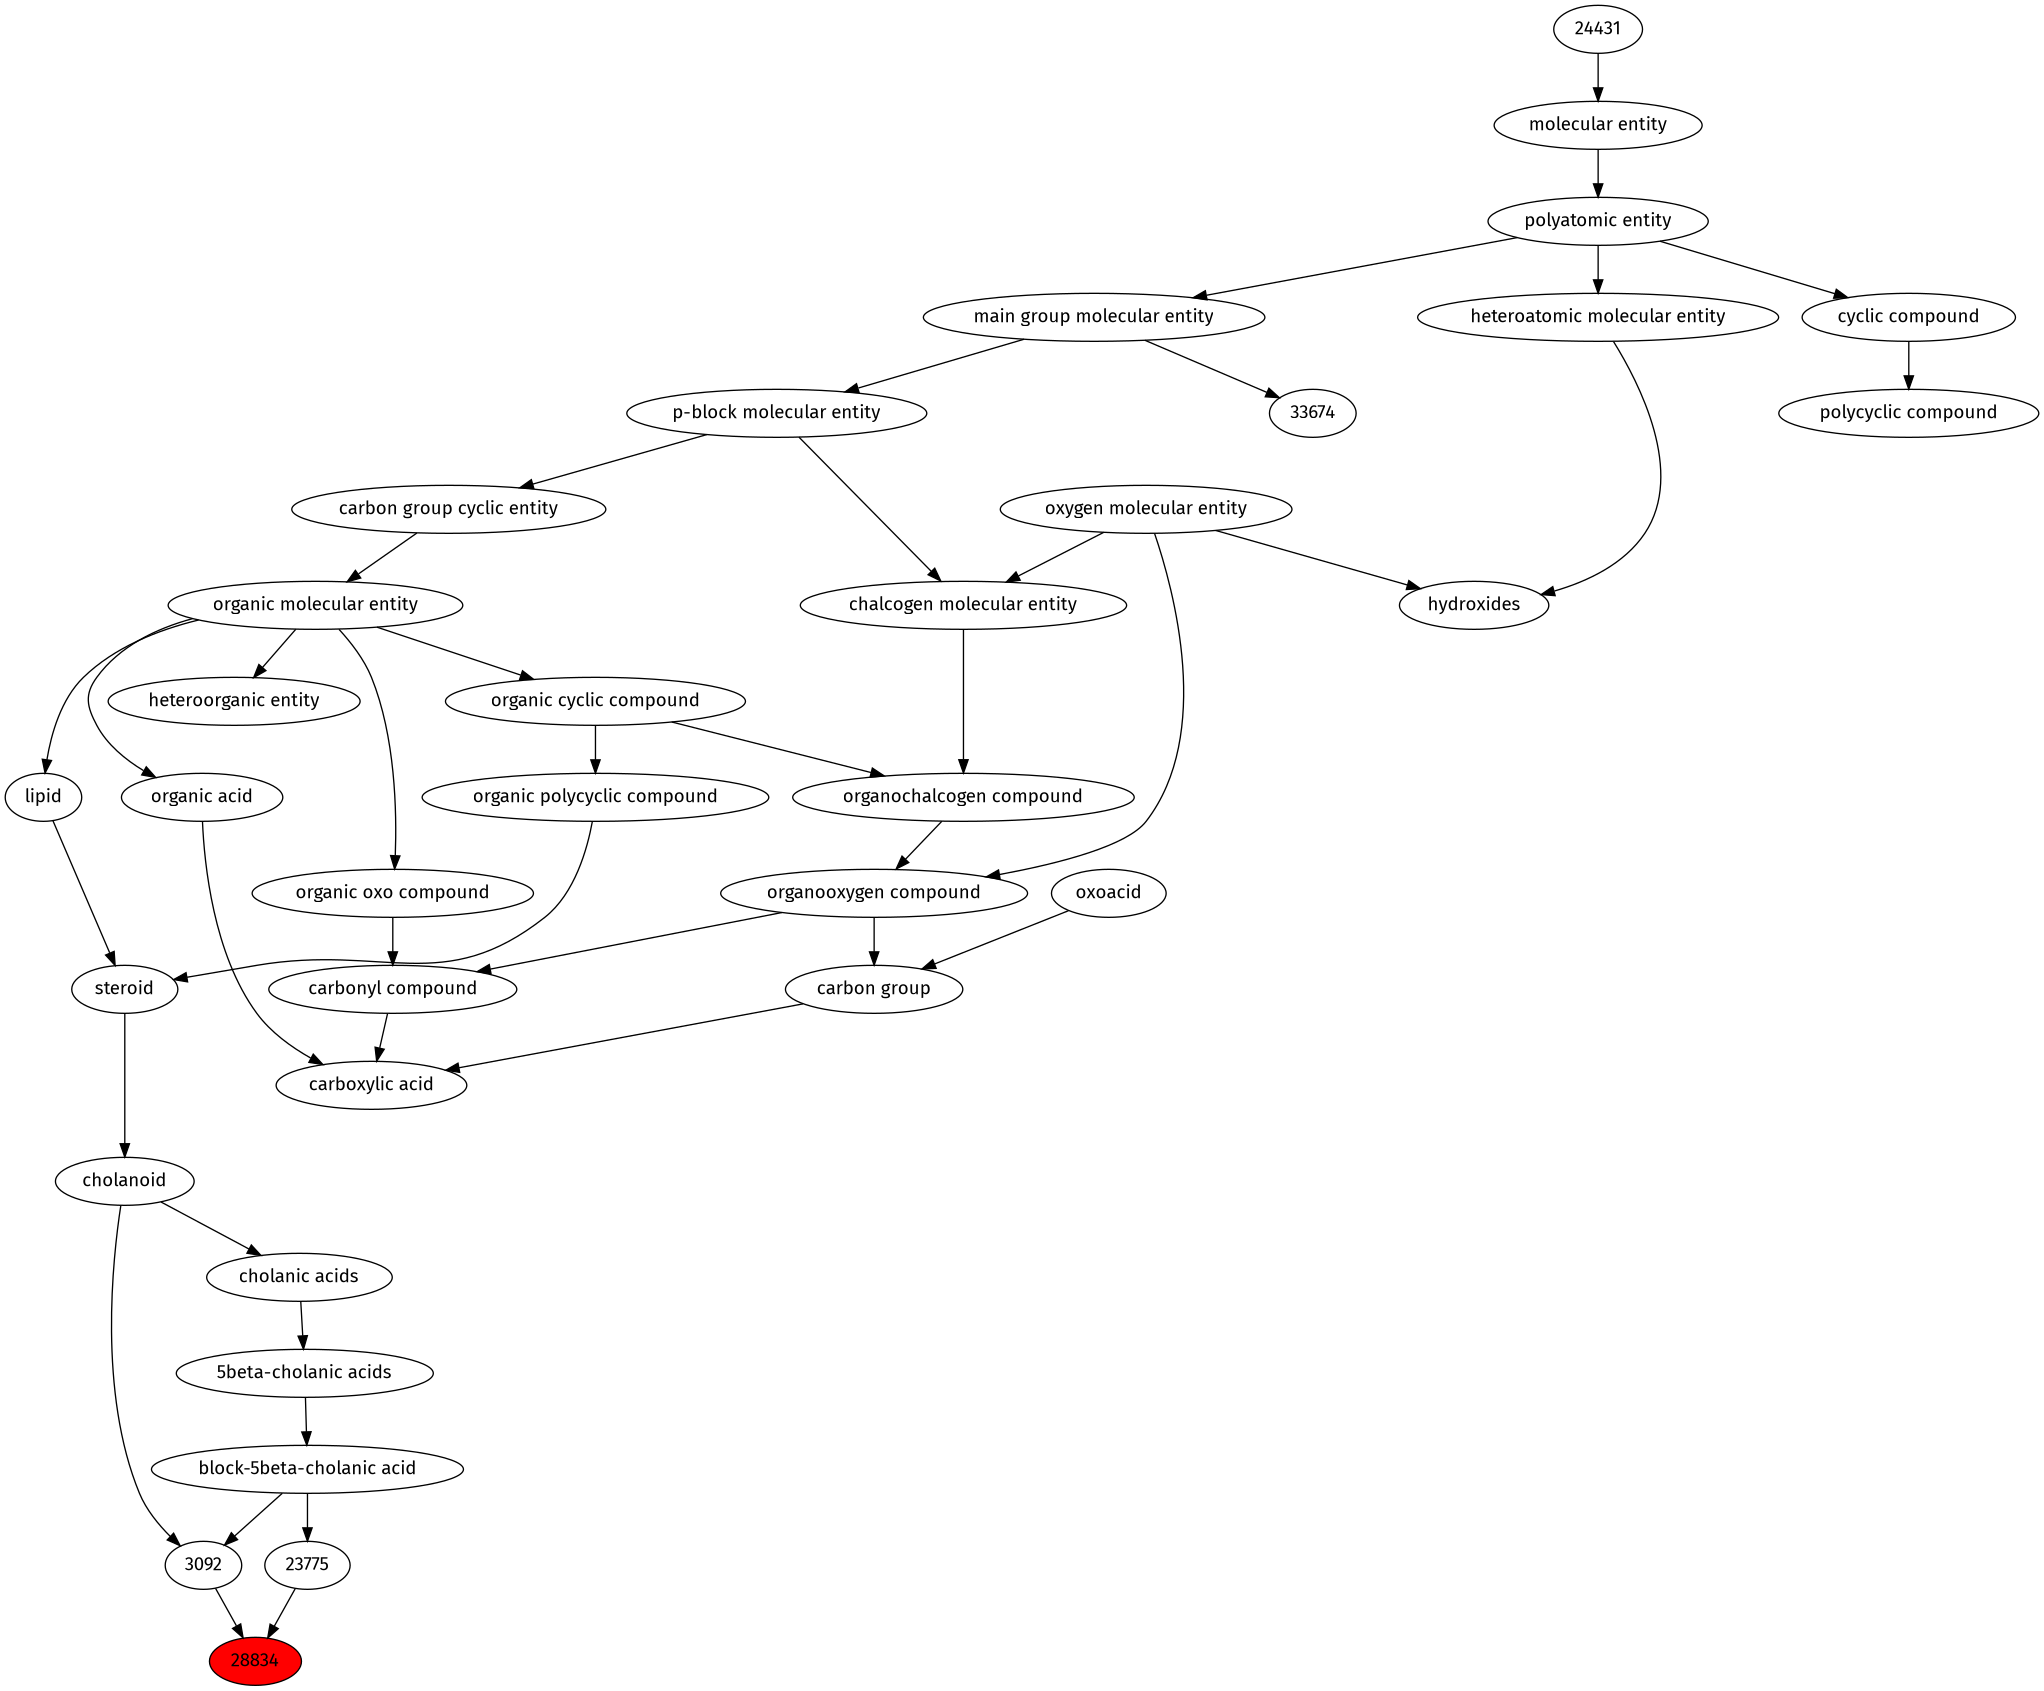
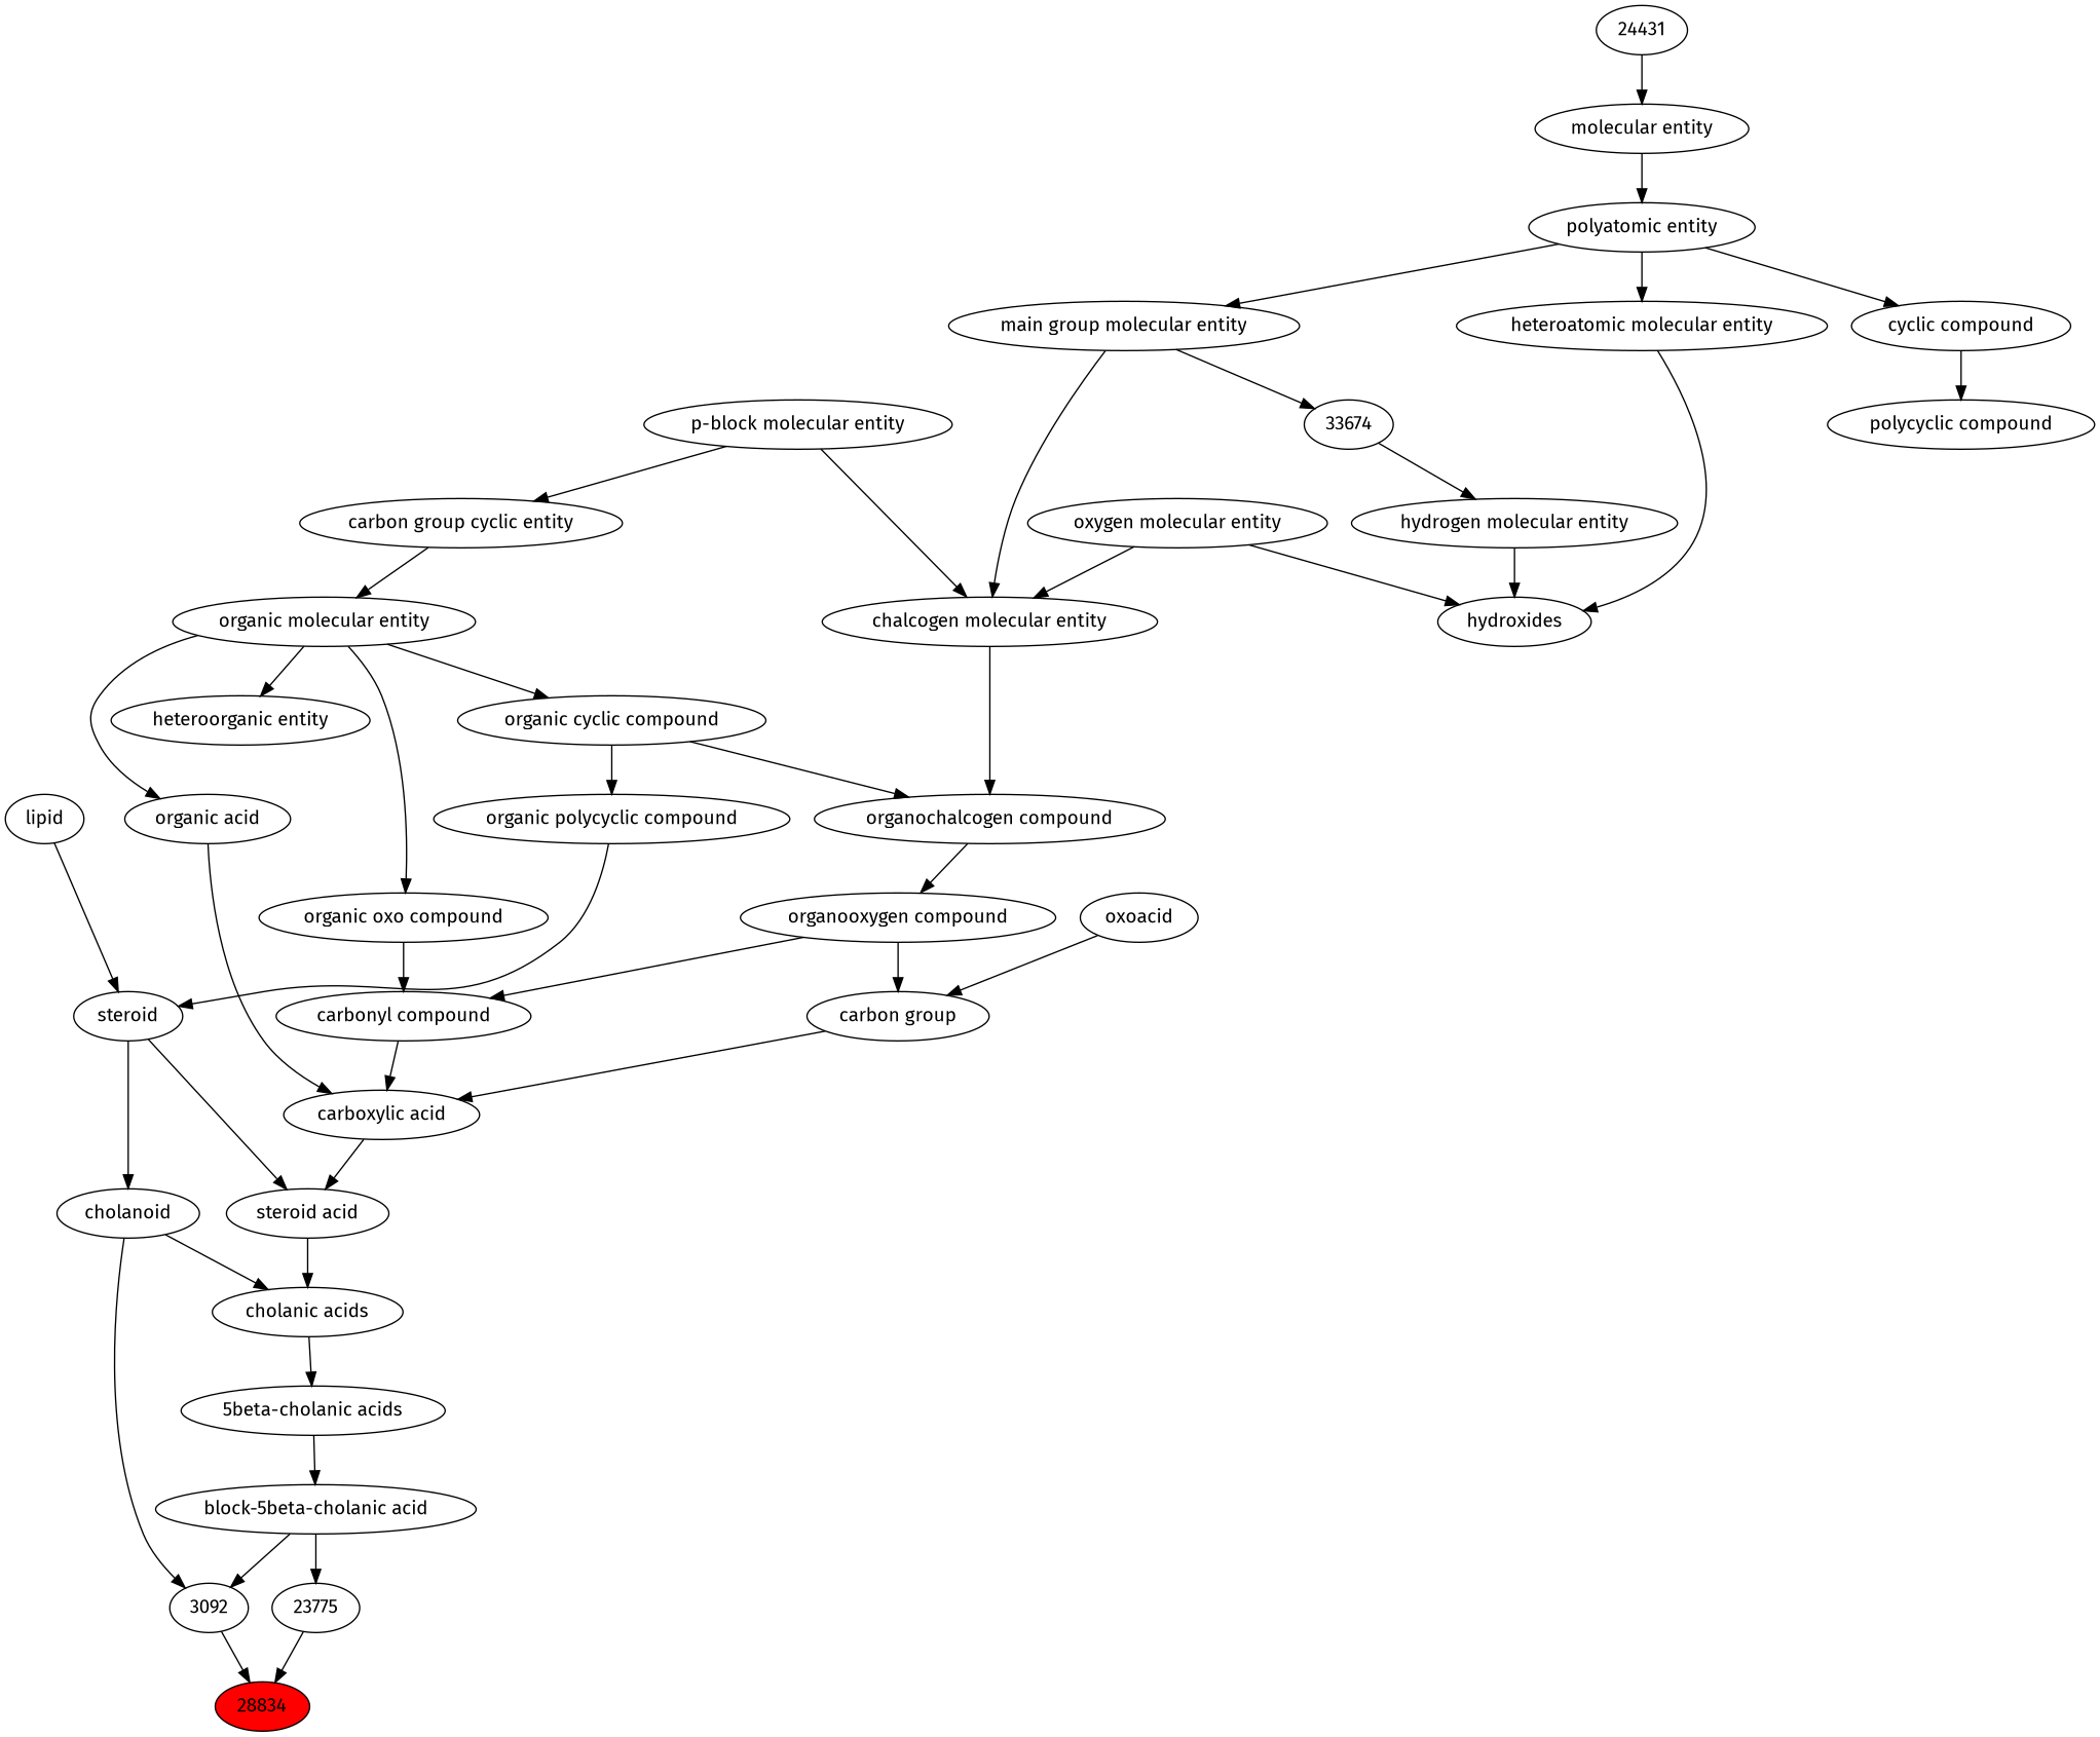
  digraph {
    fontname="Fira Sans"
    node [fontname="Fira Sans"]
    edge [fontname="Fira Sans"]
    n1 [fillcolor=red label=28834 style=filled]
    n2 [label=3092]
    n3 [label=23775]
    n4 [label=cholanoid]
    n5 [label="cholanic acids"]
    n6 [label="5beta-cholanic acids"]
    n7 [label="block-5beta-cholanic acid"]
    n8 [label=steroid]
+   n9 [label="steroid acid"]
    n10 [label="carboxylic acid"]
    n11 [label="organic polycyclic compound"]
    n12 [label=lipid]
    n13 [label="carbonyl compound"]
    n14 [label="carbon group"]
    n15 [label="organic acid"]
    n16 [label="organic cyclic compound"]
    n17 [label="organochalcogen compound"]
    n18 [label="polycyclic compound"]
    n19 [label="organic molecular entity"]
    n20 [label="organic oxo compound"]
    n21 [label="heteroorganic entity"]
    n22 [label="organooxygen compound"]
    n23 [label=oxoacid]
    n24 [label="cyclic compound"]
    n25 [label="carbon group cyclic entity"]
    n26 [label="oxygen molecular entity"]
    n27 [label=hydroxides]
    n28 [label="chalcogen molecular entity"]
    n29 [label="polyatomic entity"]
    n30 [label="heteroatomic molecular entity"]
    n31 [label="main group molecular entity"]
    n32 [label="p-block molecular entity"]
+   n33 [label="hydrogen molecular entity"]
    n34 [label="molecular entity"]
    n35 [label=33674]
    n36 [label=24431]
    n2 -> n1
    n3 -> n1
    n4 -> n2
    n4 -> n5
    n5 -> n6
    n6 -> n7
    n7 -> n2
    n7 -> n3
    n8 -> n4
+   n8 -> n9
+   n9 -> n5
+   n10 -> n9
    n11 -> n8
    n12 -> n8
    n13 -> n10
    n14 -> n10
    n15 -> n10
    n16 -> n11
    n16 -> n17
    n17 -> n22
-   n19 -> n12
    n19 -> n15
    n19 -> n16
    n19 -> n20
    n19 -> n21
    n20 -> n13
    n22 -> n13
    n22 -> n14
    n23 -> n14
    n24 -> n18
    n25 -> n19
-   n26 -> n22
    n26 -> n27
    n26 -> n28
    n28 -> n17
    n29 -> n24
    n29 -> n30
    n29 -> n31
    n30 -> n27
-   n31 -> n32
+   n31 -> n28
    n31 -> n35
    n32 -> n25
    n32 -> n28
+   n33 -> n27
    n34 -> n29
+   n35 -> n33
    n36 -> n34
  }
